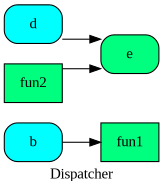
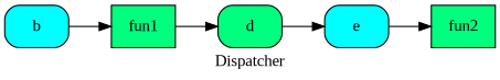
  digraph {
    fontname="Liberation Serif"
    label=Dispatcher
    rankdir=LR
    splines=ortho
    node [fillcolor=cyan fontname="Liberation Serif" shape=Mrecord style=filled]
    edge [fontname="Liberation Serif"]
    n1 [label="{ b  }"]
    n2 [fillcolor=springgreen label="{ fun1  }" shape=record]
-   n3 [label="{ d  }"]
-   n4 [fillcolor=springgreen label="{ e  }"]
+   n3 [fillcolor=springgreen label="{ d  }"]
+   n4 [label="{ e  }"]
    n5 [fillcolor=springgreen label="{ fun2  }" shape=record]
    n1 -> n2
+   n2 -> n3
    n3 -> n4
-   n5 -> n4
+   n4 -> n5
  }
